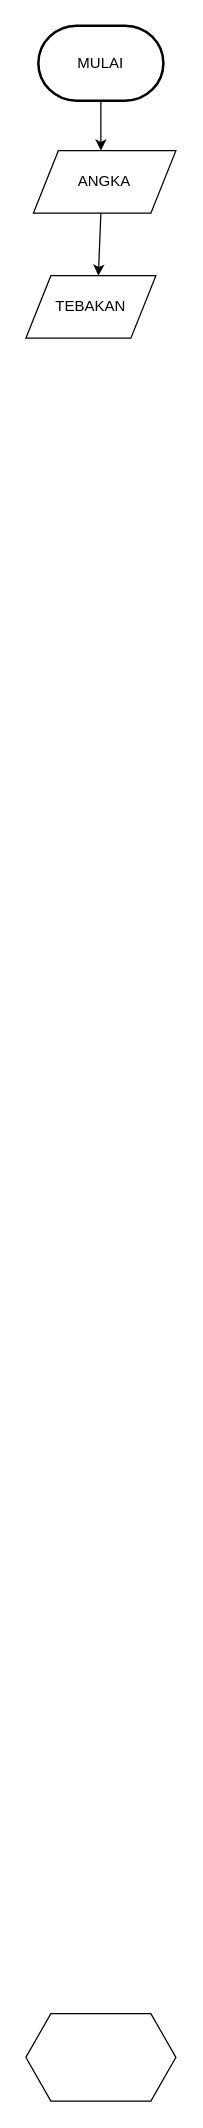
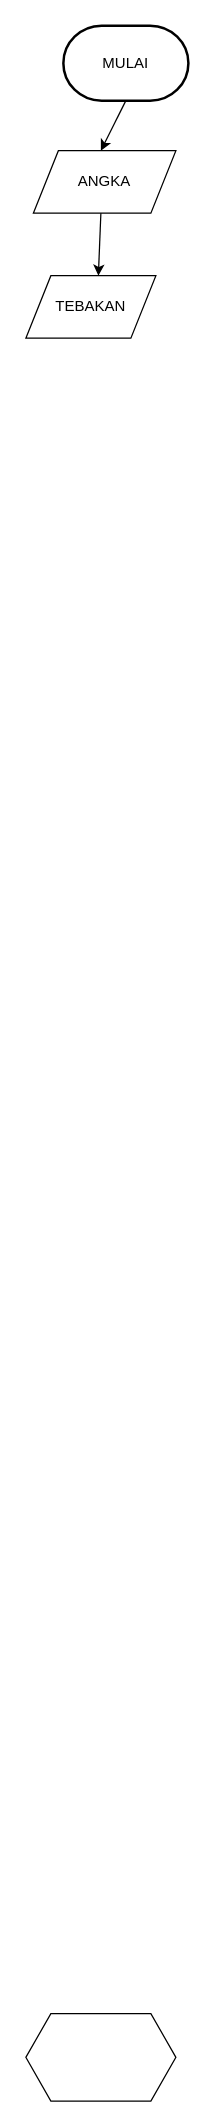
  <mxCell id="0" />
  <mxCell id="1" parent="0" />
  <mxCell id="2" value="" style="shape=hexagon;perimeter=hexagonPerimeter2;whiteSpace=wrap;html=1;fixedSize=1;" vertex="1" parent="1"><mxGeometry x="20" y="1610" width="120" height="70" as="geometry" /></mxCell>
- <mxCell id="3" value="MULAI" style="strokeWidth=2;html=1;shape=mxgraph.flowchart.terminator;whiteSpace=wrap;" vertex="1" parent="1"><mxGeometry x="30" y="20" width="100" height="60" as="geometry" /></mxCell>
+ <mxCell id="3" value="MULAI" style="strokeWidth=2;html=1;shape=mxgraph.flowchart.terminator;whiteSpace=wrap;" vertex="1" parent="1"><mxGeometry x="50" y="20" width="100" height="60" as="geometry" /></mxCell>
  <mxCell id="4" value="" style="endArrow=classic;html=1;rounded=0;exitX=0.5;exitY=1;exitDx=0;exitDy=0;exitPerimeter=0;" edge="1" parent="1" source="3"><mxGeometry width="50" height="50" relative="1" as="geometry"><mxPoint x="80" y="70" as="sourcePoint" /><mxPoint x="80" y="120" as="targetPoint" /></mxGeometry></mxCell>
  <mxCell id="5" value="ANGKA" style="shape=parallelogram;perimeter=parallelogramPerimeter;whiteSpace=wrap;html=1;fixedSize=1;" vertex="1" parent="1"><mxGeometry x="26" y="120" width="114" height="50" as="geometry" /></mxCell>
  <mxCell id="6" value="" style="endArrow=classic;html=1;rounded=0;" edge="1" parent="1"><mxGeometry width="50" height="50" relative="1" as="geometry"><mxPoint x="80" y="170" as="sourcePoint" /><mxPoint x="78" y="220" as="targetPoint" /></mxGeometry></mxCell>
  <mxCell id="7" value="TEBAKAN" style="shape=parallelogram;perimeter=parallelogramPerimeter;whiteSpace=wrap;html=1;fixedSize=1;" vertex="1" parent="1"><mxGeometry x="20" y="220" width="104" height="50" as="geometry" /></mxCell>
